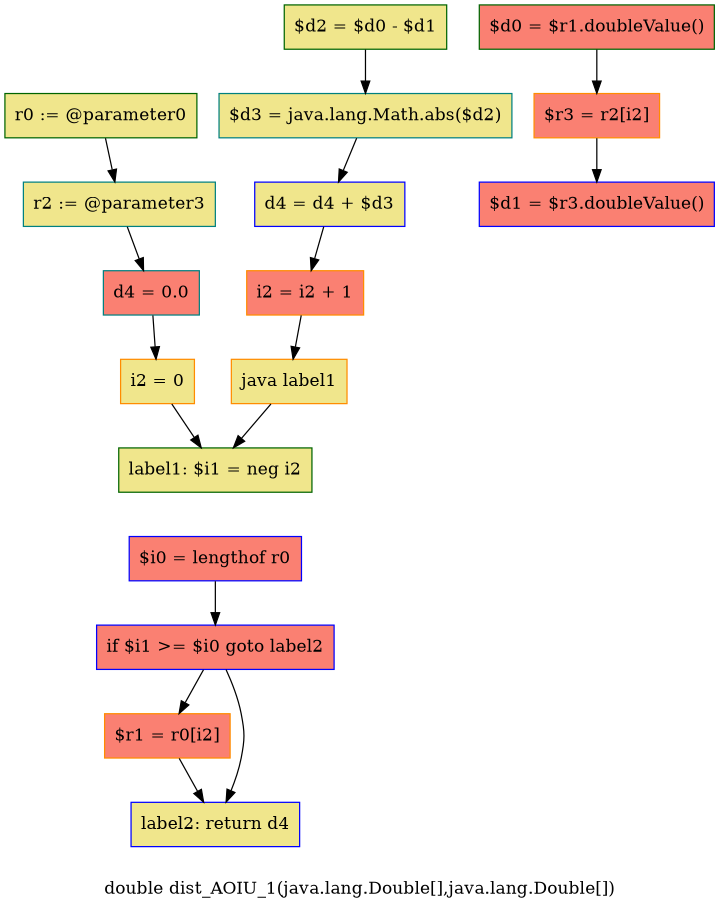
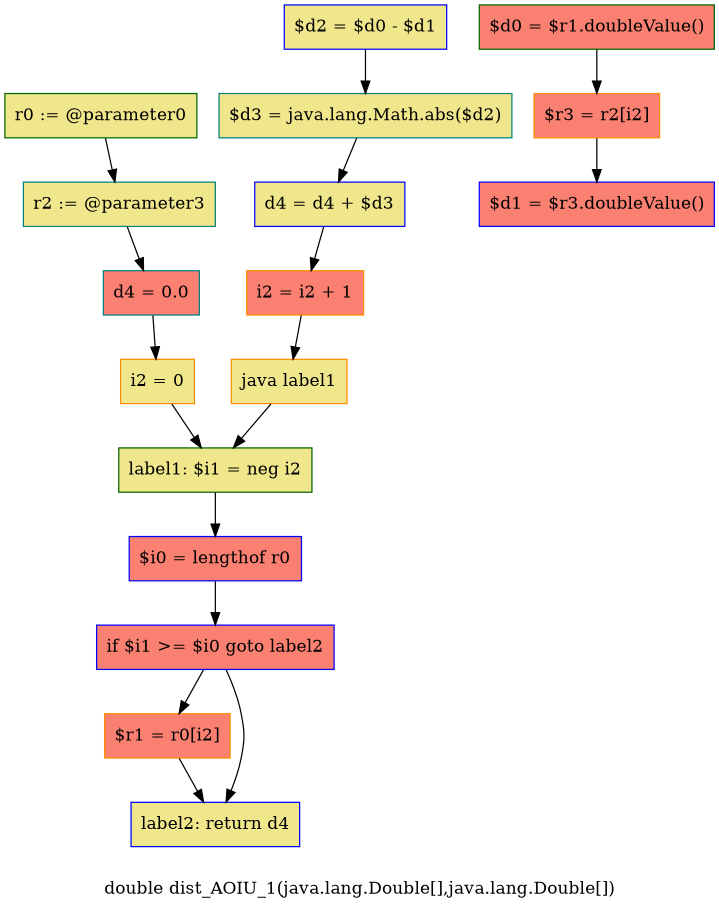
  digraph {
    label="double dist_AOIU_1(java.lang.Double[],java.lang.Double[])"
    node [color=blue fillcolor=khaki shape=box style=filled]
    n1 [color=darkgreen label="r0 := @parameter0"]
    n2 [color=teal label="r2 := @parameter3"]
    n3 [color=teal fillcolor=salmon label="d4 = 0.0"]
    n4 [color=darkorange label="i2 = 0"]
    n5 [color=darkgreen label="label1: $i1 = neg i2"]
    n6 [fillcolor=salmon label="$i0 = lengthof r0"]
    n7 [fillcolor=salmon label="if $i1 >= $i0 goto label2"]
    n8 [color=darkorange fillcolor=salmon label="$r1 = r0[i2]"]
    n9 [label="label2: return d4"]
    n10 [color=darkgreen fillcolor=salmon label="$d0 = $r1.doubleValue()"]
    n11 [color=darkorange fillcolor=salmon label="$r3 = r2[i2]"]
    n12 [fillcolor=salmon label="$d1 = $r3.doubleValue()"]
-   n13 [color=darkgreen label="$d2 = $d0 - $d1"]
+   n13 [label="$d2 = $d0 - $d1"]
    n14 [color=teal label="$d3 = java.lang.Math.abs($d2)"]
    n15 [label="d4 = d4 + $d3"]
    n16 [color=darkorange fillcolor=salmon label="i2 = i2 + 1"]
    n17 [color=darkorange label="java label1"]
    n1 -> n2
    n2 -> n3
    n3 -> n4
    n4 -> n5
+   n5 -> n6
    n6 -> n7
    n7 -> n8
    n7 -> n9
    n8 -> n9
    n10 -> n11
    n11 -> n12
    n13 -> n14
    n14 -> n15
    n15 -> n16
    n16 -> n17
    n17 -> n5
  }
